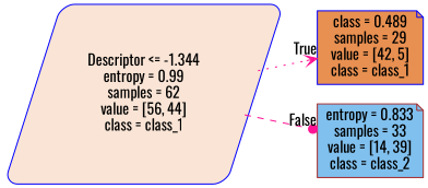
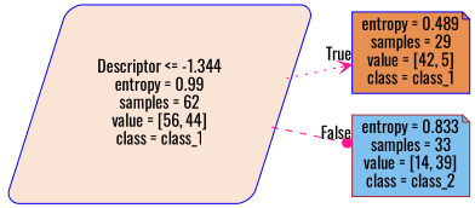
  digraph {
    rankdir=LR
    fontname=Oswald
    node [color=blue fontname=Oswald shape=note style="filled, rounded"]
    edge [fontname=Oswald labeldistance=2.5 color=deeppink]
    n1 [fillcolor="#f9e4d5" label="Descriptor <= -1.344\nentropy = 0.99\nsamples = 62\nvalue = [56, 44]\nclass = class_1" shape=parallelogram]
-   n2 [fillcolor="#e89051" label="class = 0.489\nsamples = 29\nvalue = [42, 5]\nclass = class_1"]
+   n2 [fillcolor="#e89051" label="entropy = 0.489\nsamples = 29\nvalue = [42, 5]\nclass = class_1"]
    n3 [color=brown fillcolor="#80c0ee" label="entropy = 0.833\nsamples = 33\nvalue = [14, 39]\nclass = class_2"]
    n1 -> n2 [headlabel=True labelangle=45 style=dotted arrowhead=vee]
    n1 -> n3 [headlabel=False labelangle=-45 style=dashed arrowhead=dot]
  }
